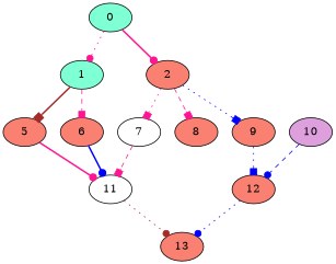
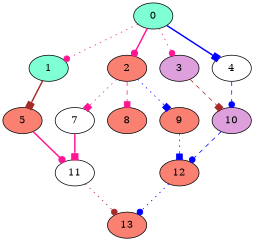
  digraph {
    node [Weight=50 fillcolor=salmon style=filled]
    edge [Weight=10 arrowhead=dot color=deeppink style=dotted]
    0 [fillcolor=aquamarine]
    1 [Weight=70 fillcolor=aquamarine]
    2
+   3 [Weight=70 fillcolor=plum]
+   4 [fillcolor=white]
    5 [Weight=70]
-   6
    7 [Weight=70 fillcolor=white]
    8
    9 [Weight=70]
    10 [fillcolor=plum]
    11 [Weight=70 fillcolor=white]
    12
    13 [Weight=70]
    0 -> 1
    0 -> 2 [Weight=20 style=bold]
+   0 -> 3 [Weight=30]
+   0 -> 4 [Weight=40 arrowhead=box color=blue style=bold]
    1 -> 5 [Weight=50 arrowhead=box color=brown style=bold]
-   1 -> 6 [Weight=60 arrowhead=box style=dashed]
    2 -> 7 [Weight=70 arrowhead=box]
    2 -> 8 [Weight=80 arrowhead=box style=dashed]
    2 -> 9 [Weight=90 arrowhead=box color=blue]
+   3 -> 10 [Weight=100 arrowhead=box color=brown style=dashed]
+   4 -> 10 [color=blue style=dashed]
    5 -> 11 [Weight=20 style=bold]
-   6 -> 11 [Weight=30 color=blue style=bold]
-   7 -> 11 [Weight=40 arrowhead=box style=dashed]
+   7 -> 11 [Weight=40 arrowhead=box style=bold]
    9 -> 12 [Weight=60 arrowhead=box color=blue]
    10 -> 12 [Weight=70 color=blue style=dashed]
    11 -> 13 [Weight=80 color=brown]
    12 -> 13 [Weight=90 color=blue]
  }
